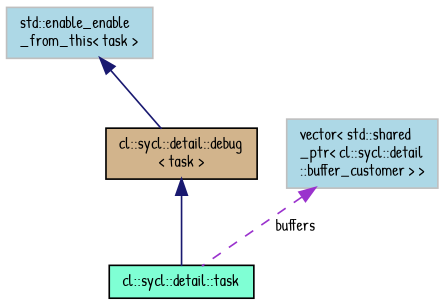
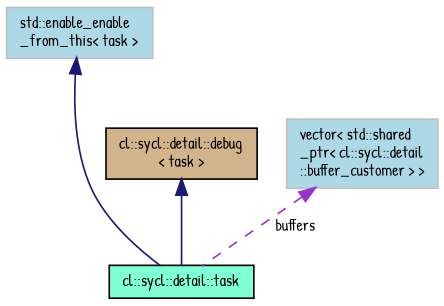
  digraph {
    fontname="Patrick Hand"
    rankdir=TB
    node [color=black fillcolor=lightblue fontname="Patrick Hand" fontsize=10 shape=record style=filled]
    edge [color=midnightblue dir=back fontname="Patrick Hand" fontsize=10 labelfontname=Helvetica labelfontsize=10 style=solid]
    n1 [fillcolor=aquamarine fontcolor=black height=0.2 label="cl::sycl::detail::task" width=0.4]
    n2 [color=grey75 height=0.2 label="std::enable_enable\l_from_this\< task \>" width=0.4]
    n3 [fillcolor=tan height=0.2 label="cl::sycl::detail::debug\l\< task \>" width=0.4]
    n4 [color=grey75 height=0.2 label="vector\< std::shared\l_ptr\< cl::sycl::detail\l::buffer_customer \> \>" width=0.4]
-   n2 -> n3
+   n2 -> n1
    n3 -> n1
    n4 -> n1 [color=darkorchid3 label=" buffers" style=dashed]
  }
